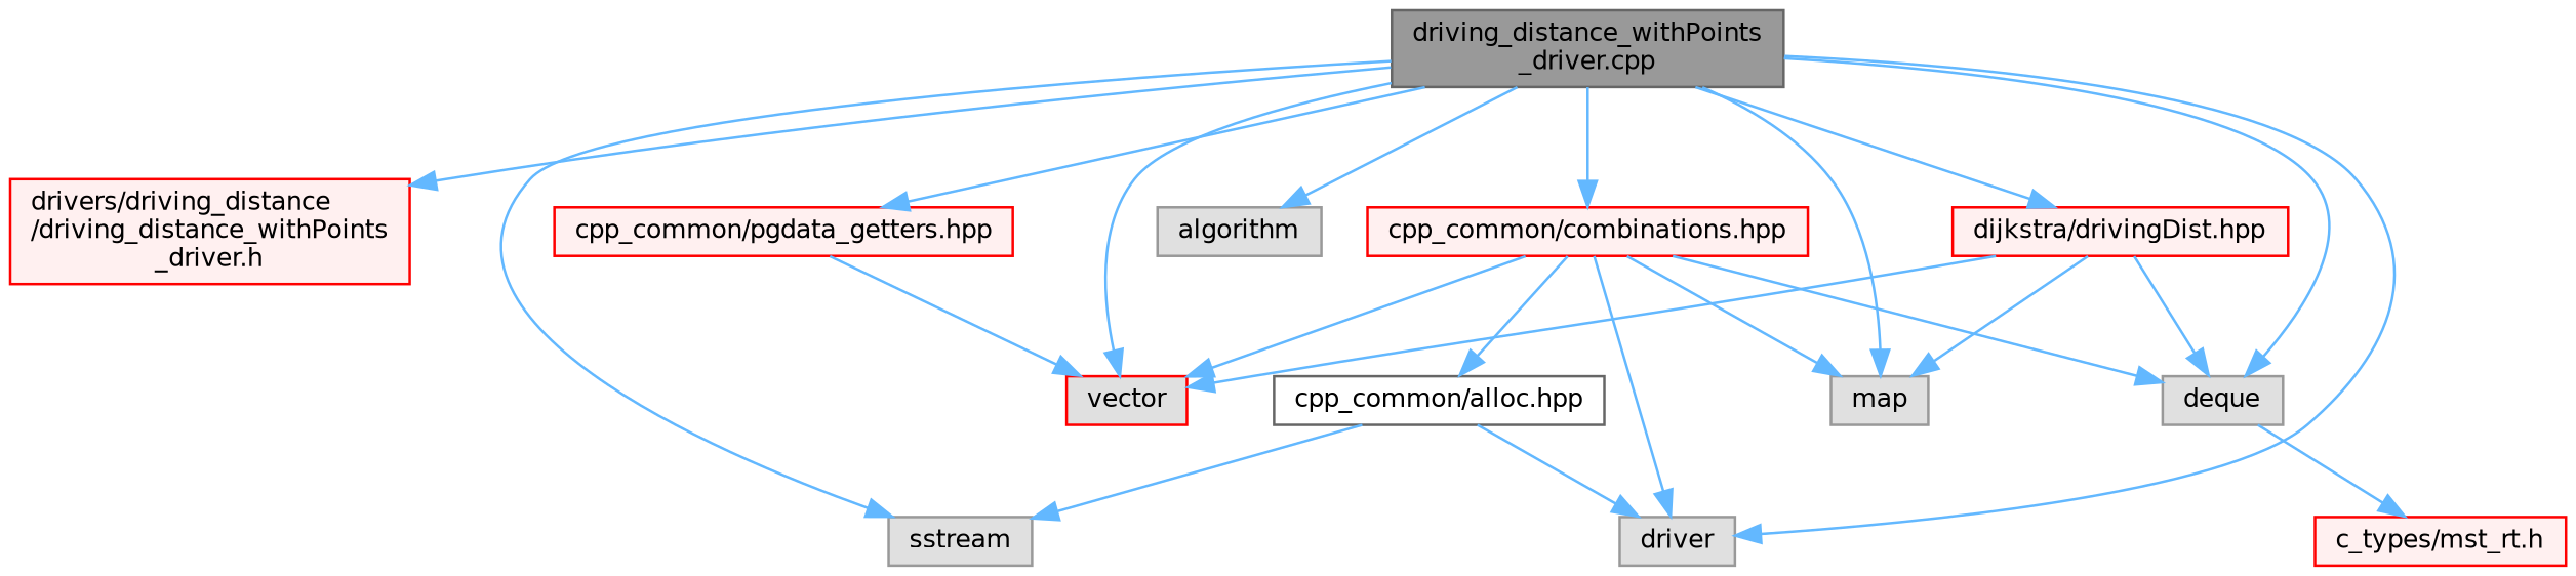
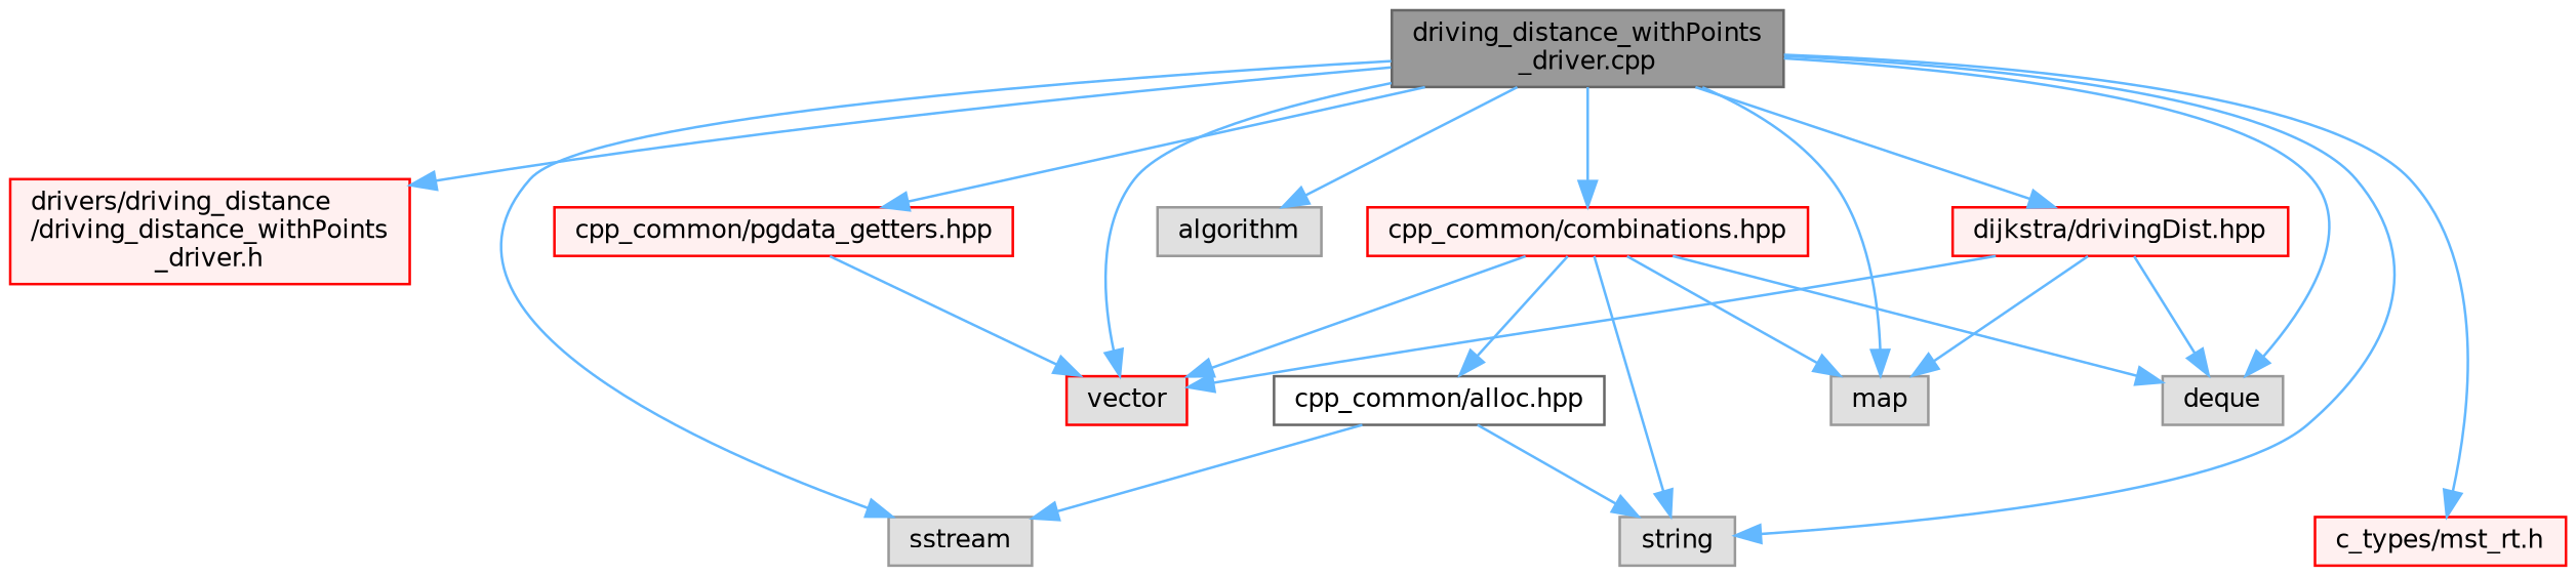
  digraph {
    node [color=red fillcolor="#E0E0E0" fontname=Helvetica fontsize=10 shape=box style=filled]
    edge [color=steelblue1 fontname=Helvetica fontsize=10 labelfontname=Helvetica labelfontsize=10 style=solid]
    n1 [color=gray40 fillcolor=grey60 fontcolor=black height=0.2 label="driving_distance_withPoints\l_driver.cpp" width=0.4]
    n2 [fillcolor="#FFF0F0" height=0.2 label="drivers/driving_distance\l/driving_distance_withPoints\l_driver.h" width=0.4]
    n3 [color=grey60 height=0.2 label=sstream width=0.4]
    n4 [color=grey60 height=0.2 label=deque width=0.4]
    n5 [height=0.2 label=vector width=0.4]
    n6 [color=grey60 height=0.2 label=algorithm width=0.4]
-   n7 [color=grey60 height=0.2 label=driver width=0.4]
+   n7 [color=grey60 height=0.2 label=string width=0.4]
    n8 [color=grey60 height=0.2 label=map width=0.4]
    n9 [fillcolor="#FFF0F0" height=0.2 label="cpp_common/pgdata_getters.hpp" width=0.4]
    n10 [fillcolor="#FFF0F0" height=0.2 label="dijkstra/drivingDist.hpp" width=0.4]
    n11 [fillcolor="#FFF0F0" height=0.2 label="c_types/mst_rt.h" width=0.4]
    n12 [fillcolor="#FFF0F0" height=0.2 label="cpp_common/combinations.hpp" width=0.4]
    n13 [color=grey40 fillcolor=white height=0.2 label="cpp_common/alloc.hpp" width=0.4]
    n1 -> n2
    n1 -> n3
    n1 -> n4
    n1 -> n5
    n1 -> n6
    n1 -> n7
    n1 -> n8
    n1 -> n9
    n1 -> n10
-   n4 -> n11
+   n1 -> n11
    n1 -> n12
    n9 -> n5
    n10 -> n4
    n10 -> n5
    n10 -> n8
    n12 -> n4
    n12 -> n5
    n12 -> n7
    n12 -> n8
    n12 -> n13
    n13 -> n3
    n13 -> n7
  }
